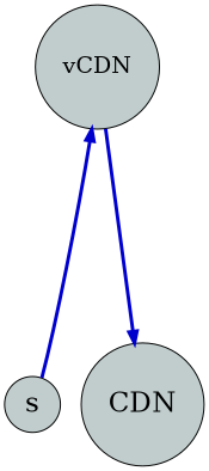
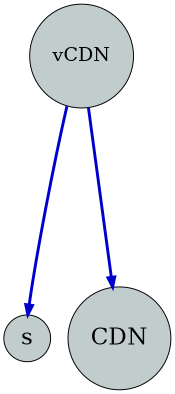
  digraph {
    rankdir=TB
    node [fillcolor=azure3 fontsize=24 shape=circle style=filled]
    edge [color=blue3 fontcolor=blue3 fontsize=20 minlen=5 penwidth=3 weight=0]
    vCDN [fontsize=20]
    s
    CDN
    vCDN -> CDN
-   s -> vCDN
+   vCDN -> s
  }
